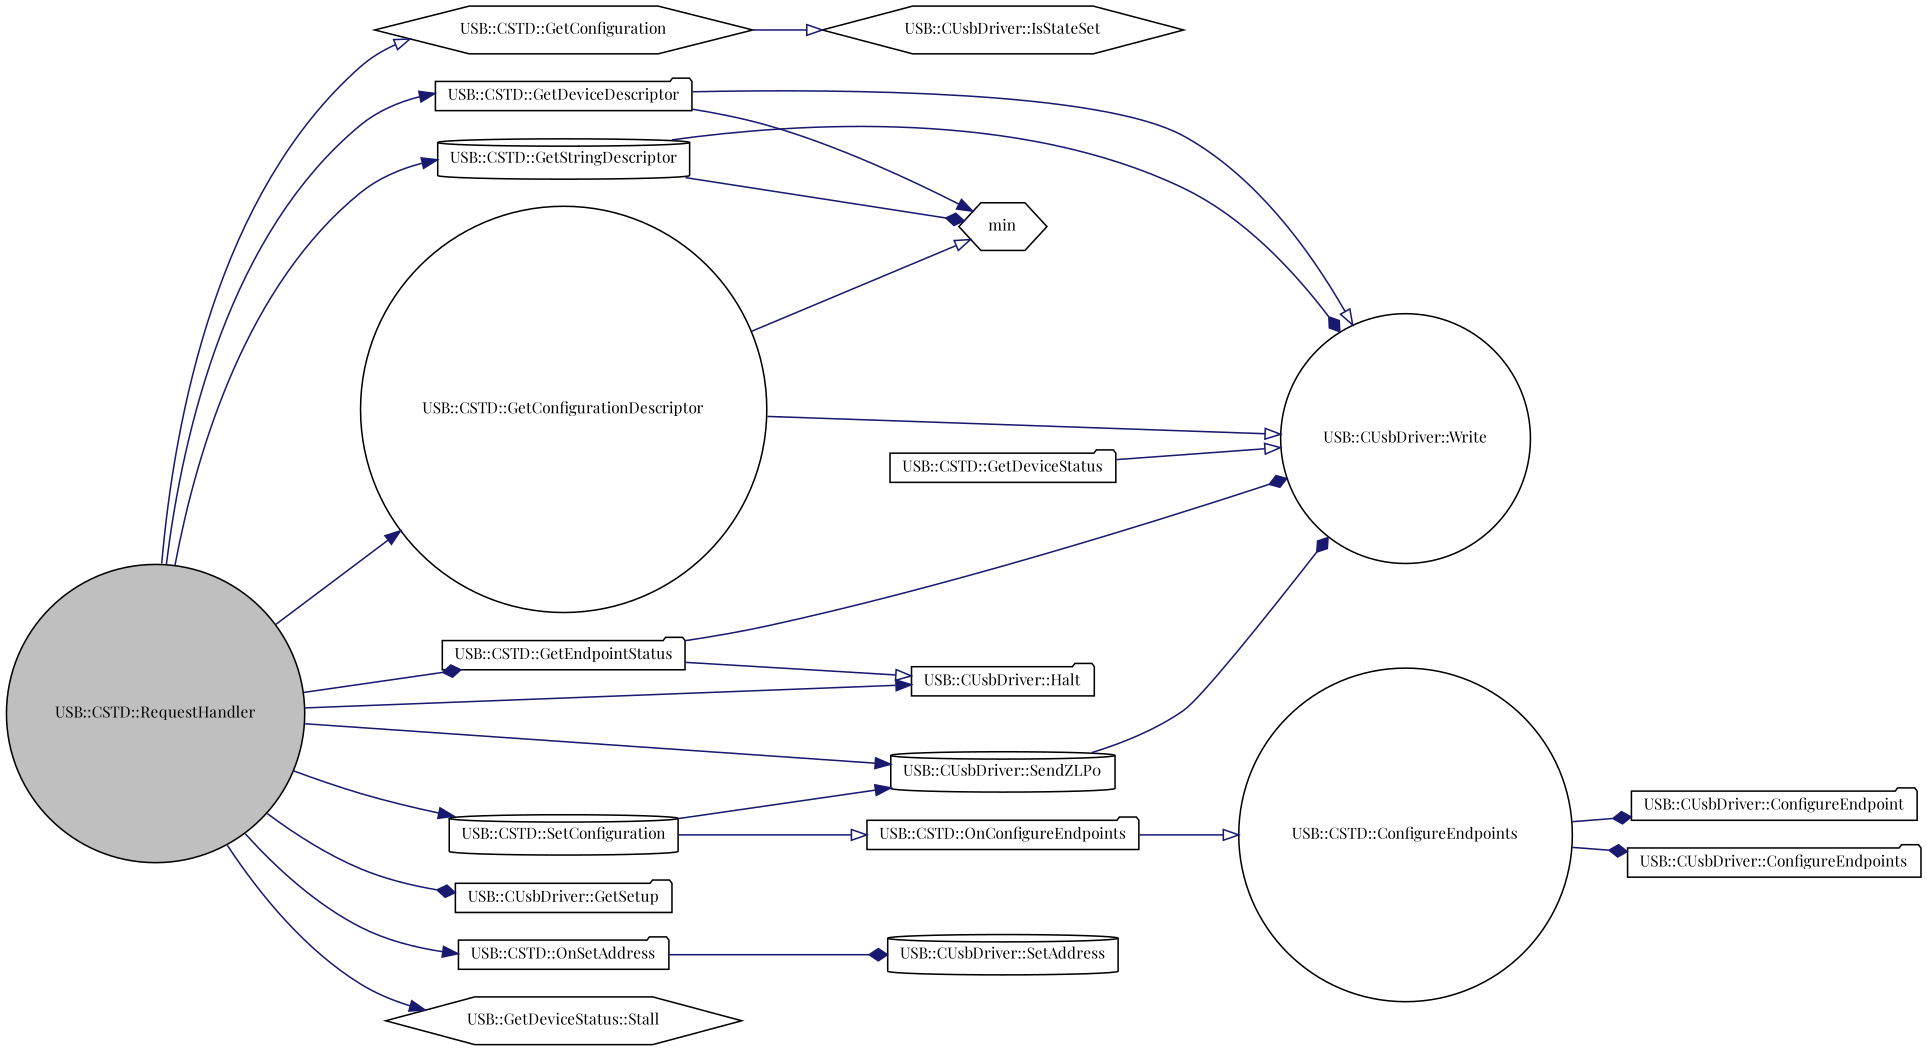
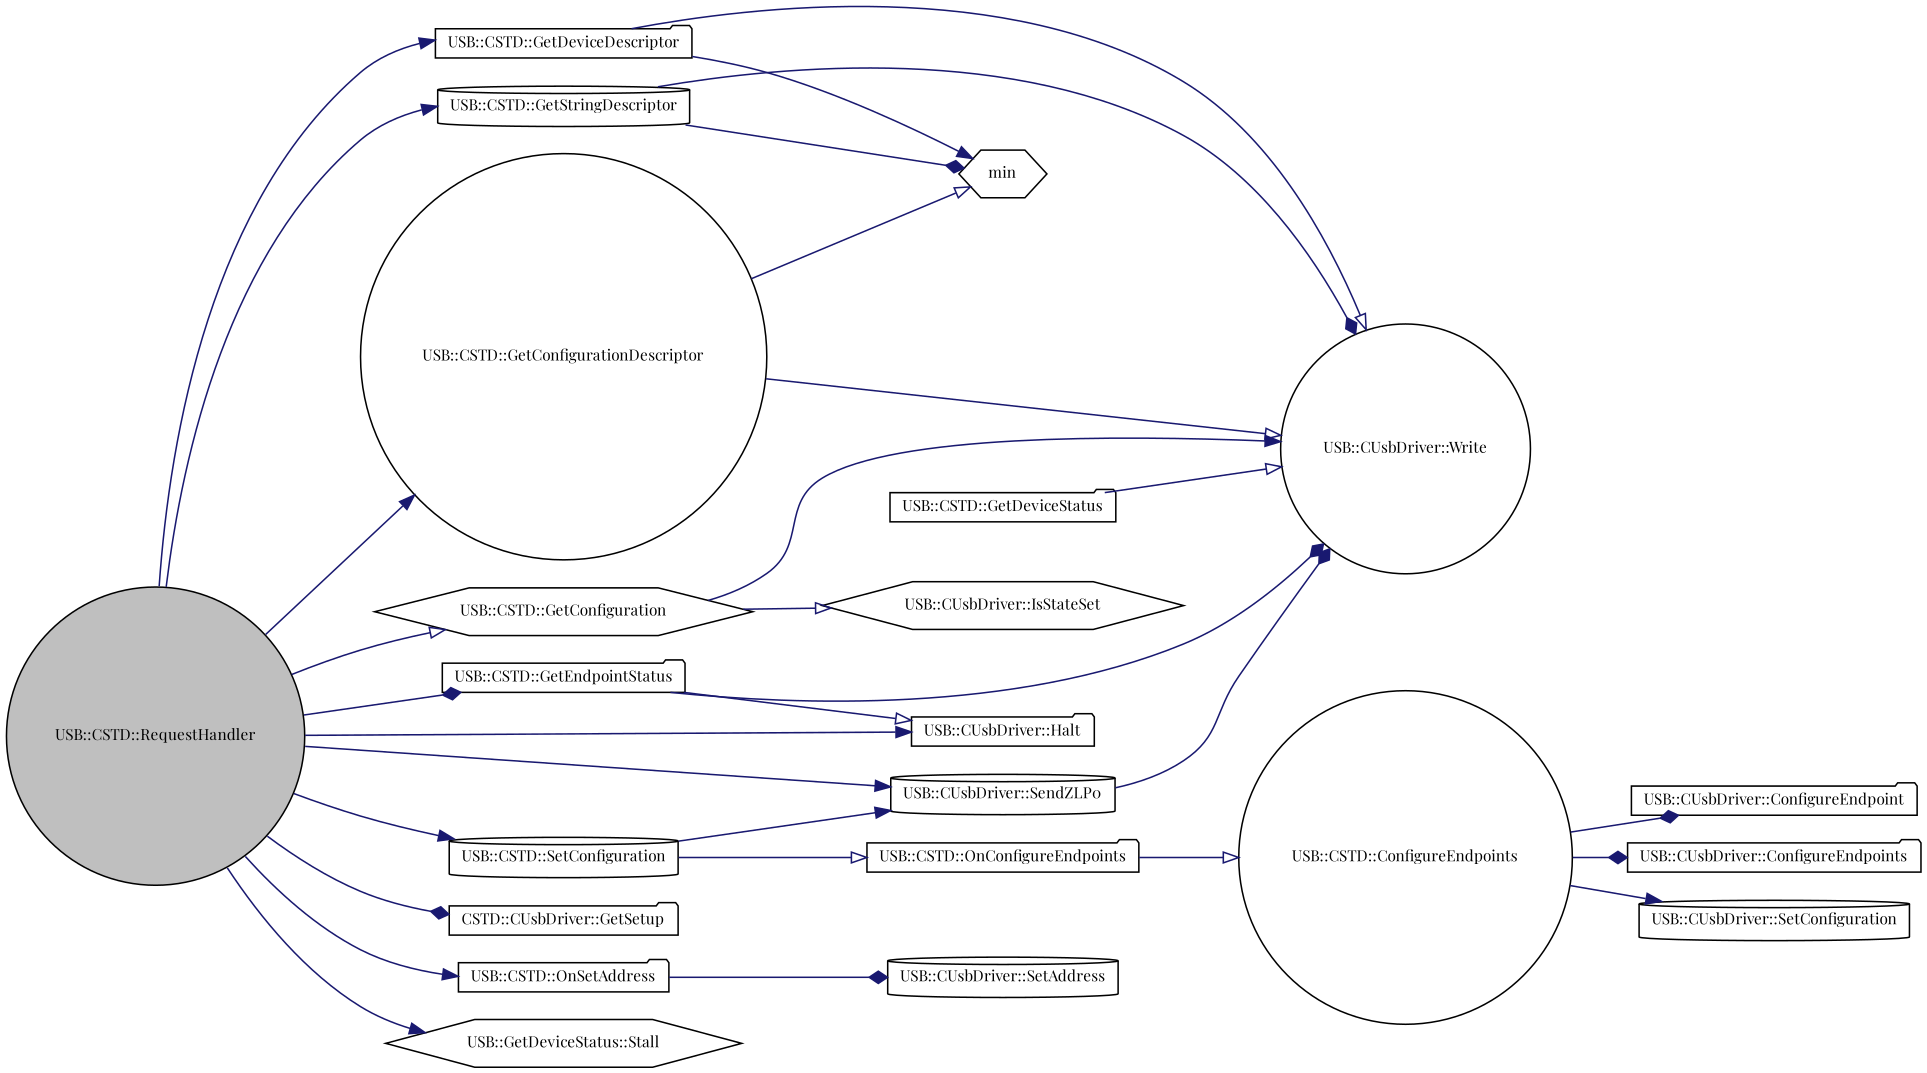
  digraph {
    fontname="Playfair Display"
    rankdir=LR
    node [color=black fontname="Playfair Display" fontsize=10 shape=folder]
    edge [arrowhead=normal color=midnightblue fontname="Playfair Display" fontsize=10 labelfontname=FreeSans labelfontsize=10 style=solid]
    n1 [fillcolor=grey75 fontcolor=black height=0.2 label="USB::CSTD::RequestHandler" shape=circle style=filled width=0.4]
    n2 [height=0.2 label="USB::CSTD::GetConfiguration" shape=hexagon width=0.4]
    n3 [height=0.2 label="USB::CSTD::GetConfigurationDescriptor" shape=circle width=0.4]
    n4 [height=0.2 label="USB::CSTD::GetDeviceDescriptor" width=0.4]
    n5 [height=0.2 label="USB::CSTD::GetEndpointStatus" width=0.4]
    n6 [height=0.2 label="USB::CUsbDriver::Halt" width=0.4]
-   n7 [height=0.2 label="USB::CUsbDriver::GetSetup" width=0.4]
+   n7 [height=0.2 label="CSTD::CUsbDriver::GetSetup" width=0.4]
    n8 [height=0.2 label="USB::CSTD::GetStringDescriptor" shape=cylinder width=0.4]
    n9 [height=0.2 label="USB::CSTD::OnSetAddress" width=0.4]
    n10 [height=0.2 label="USB::CUsbDriver::SendZLP0" shape=cylinder width=0.4]
    n11 [height=0.2 label="USB::CSTD::SetConfiguration" shape=cylinder width=0.4]
    n12 [height=0.2 label="USB::GetDeviceStatus::Stall" shape=hexagon width=0.4]
    n13 [height=0.2 label="USB::CUsbDriver::IsStateSet" shape=hexagon width=0.4]
    n14 [height=0.2 label="USB::CUsbDriver::Write" shape=circle width=0.4]
    n15 [height=0.2 label=min shape=hexagon width=0.4]
    n16 [height=0.2 label="USB::CSTD::GetDeviceStatus" width=0.4]
    n17 [height=0.2 label="USB::CUsbDriver::SetAddress" shape=cylinder width=0.4]
    n18 [height=0.2 label="USB::CSTD::OnConfigureEndpoints" width=0.4]
    n19 [height=0.2 label="USB::CSTD::ConfigureEndpoints" shape=circle width=0.4]
    n20 [height=0.2 label="USB::CUsbDriver::ConfigureEndpoint" width=0.4]
    n21 [height=0.2 label="USB::CUsbDriver::ConfigureEndpoints" width=0.4]
+   n22 [height=0.2 label="USB::CUsbDriver::SetConfiguration" shape=cylinder width=0.4]
    n1 -> n2 [arrowhead=onormal]
    n1 -> n3
    n1 -> n4
    n1 -> n5 [arrowhead=diamond]
    n1 -> n6
    n1 -> n7 [arrowhead=diamond]
    n1 -> n8
    n1 -> n9
    n1 -> n10
    n1 -> n11
    n1 -> n12
    n2 -> n13 [arrowhead=onormal]
+   n2 -> n14
    n3 -> n14 [arrowhead=onormal]
    n3 -> n15 [arrowhead=onormal]
    n4 -> n14 [arrowhead=onormal]
    n4 -> n15
    n5 -> n6 [arrowhead=onormal]
    n5 -> n14 [arrowhead=diamond]
    n8 -> n14 [arrowhead=diamond]
    n8 -> n15 [arrowhead=diamond]
    n9 -> n17 [arrowhead=diamond]
    n10 -> n14 [arrowhead=diamond]
    n11 -> n10
    n11 -> n18 [arrowhead=onormal]
    n16 -> n14 [arrowhead=onormal]
    n18 -> n19 [arrowhead=onormal]
    n19 -> n20 [arrowhead=diamond]
    n19 -> n21 [arrowhead=diamond]
+   n19 -> n22
  }
